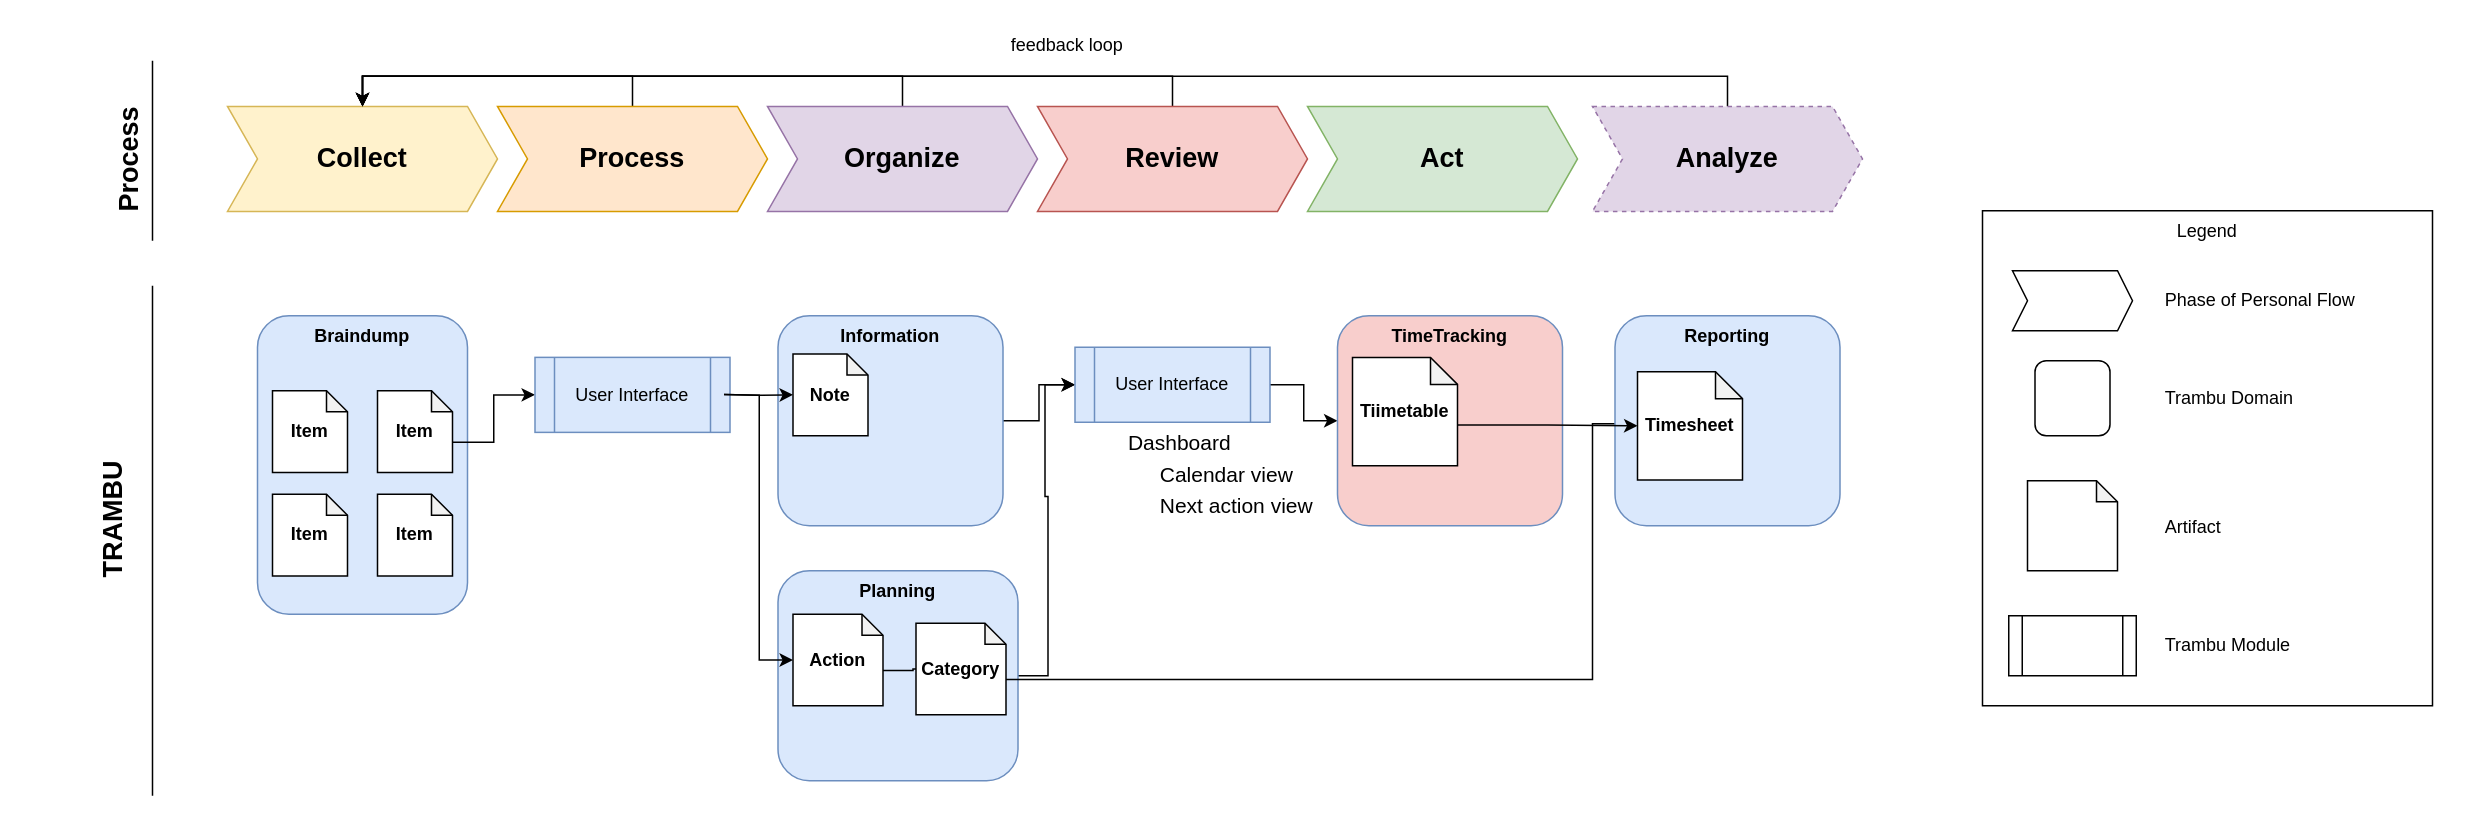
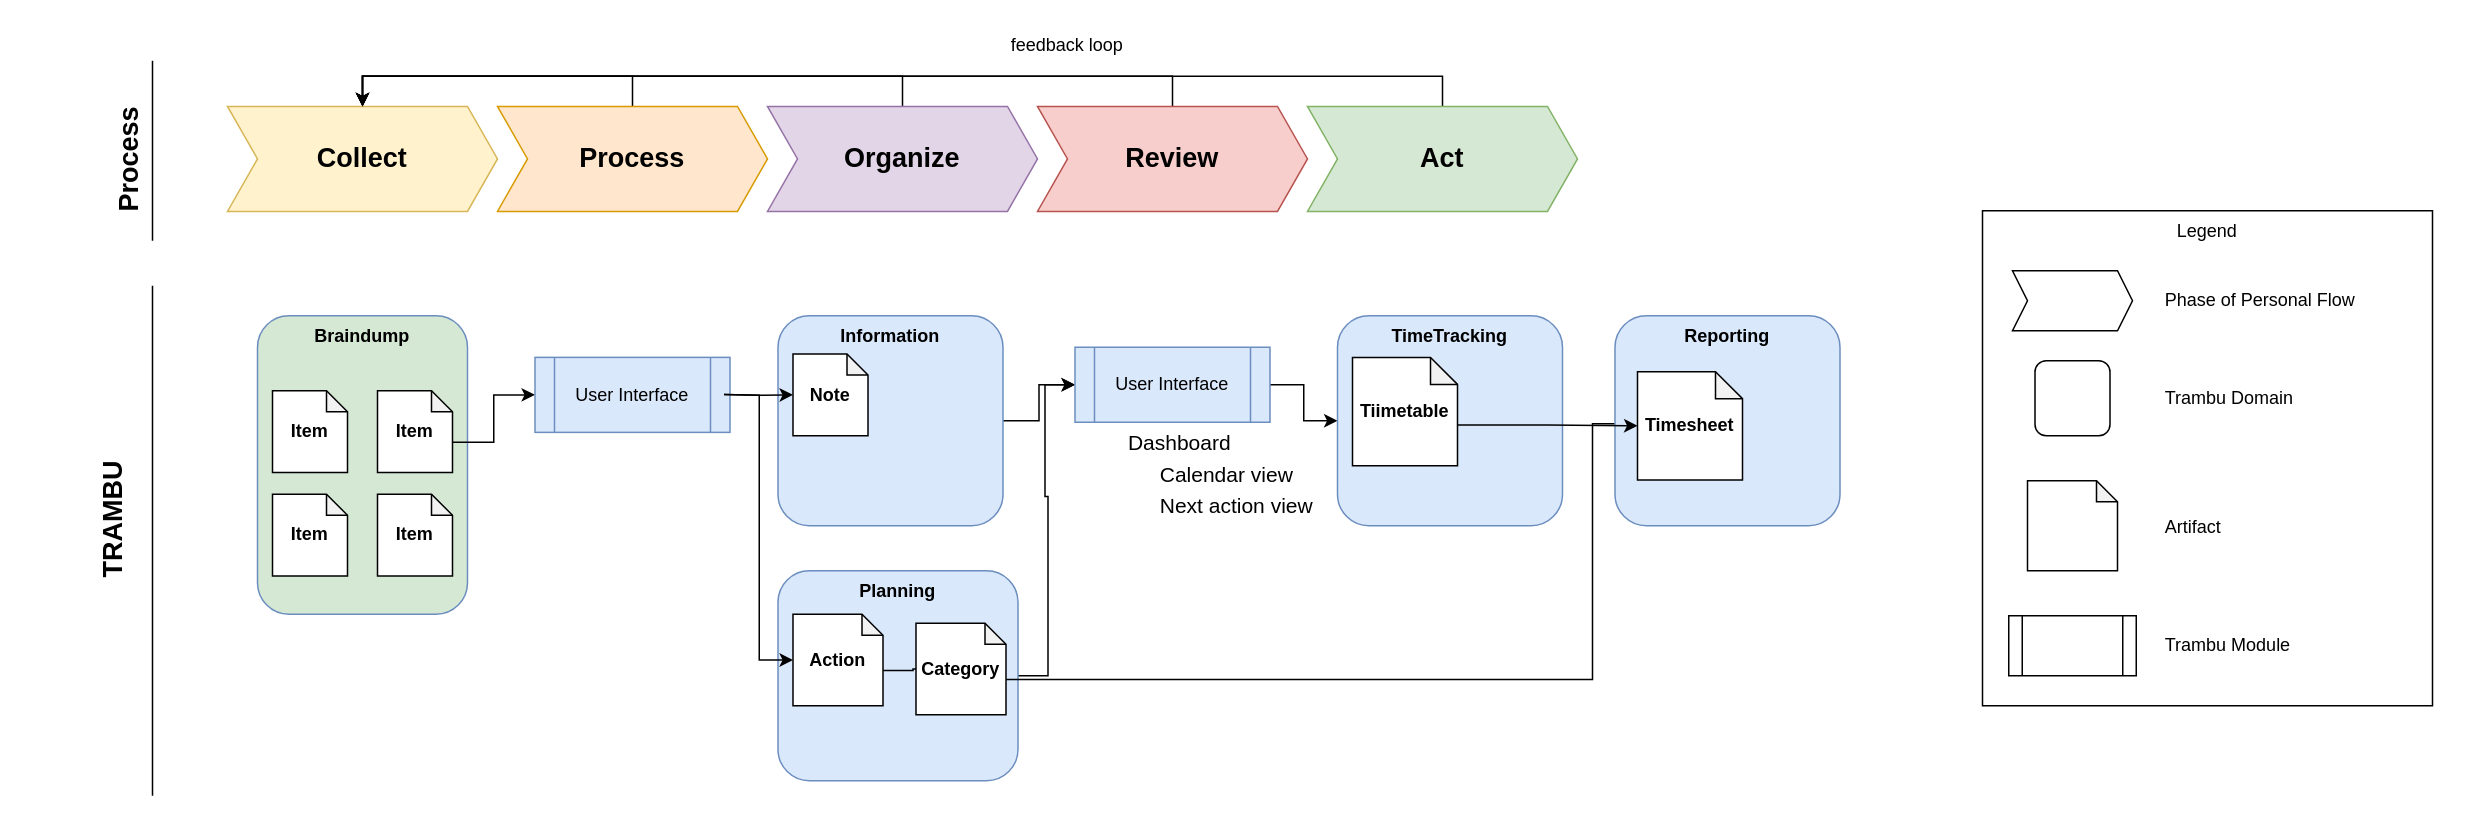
  <mxCell id="0" />
  <mxCell id="1" parent="0" />
  <mxCell id="2" value="Legend" style="rounded=0;whiteSpace=wrap;html=1;verticalAlign=top;" vertex="1" parent="1"><mxGeometry x="1321" y="140" width="300" height="330" as="geometry" /></mxCell>
  <mxCell id="3" value="Collect" style="shape=step;perimeter=stepPerimeter;whiteSpace=wrap;html=1;fixedSize=1;fillColor=#fff2cc;strokeColor=#d6b656;fontStyle=1;fontSize=18;" vertex="1" parent="1"><mxGeometry x="151" y="70.43" width="180" height="70" as="geometry" /></mxCell>
  <mxCell id="4" style="edgeStyle=orthogonalEdgeStyle;rounded=0;orthogonalLoop=1;jettySize=auto;html=1;exitX=0.5;exitY=0;exitDx=0;exitDy=0;entryX=0.5;entryY=0;entryDx=0;entryDy=0;" edge="1" parent="1" source="5" target="3"><mxGeometry relative="1" as="geometry" /></mxCell>
  <mxCell id="5" value="Process" style="shape=step;perimeter=stepPerimeter;whiteSpace=wrap;html=1;fixedSize=1;fillColor=#ffe6cc;strokeColor=#d79b00;fontStyle=1;fontSize=18;" vertex="1" parent="1"><mxGeometry x="331" y="70.43" width="180" height="70" as="geometry" /></mxCell>
  <mxCell id="6" style="edgeStyle=orthogonalEdgeStyle;rounded=0;orthogonalLoop=1;jettySize=auto;html=1;exitX=0.5;exitY=0;exitDx=0;exitDy=0;entryX=0.5;entryY=0;entryDx=0;entryDy=0;" edge="1" parent="1" source="7" target="3"><mxGeometry relative="1" as="geometry" /></mxCell>
  <mxCell id="7" value="Review" style="shape=step;perimeter=stepPerimeter;whiteSpace=wrap;html=1;fixedSize=1;fillColor=#f8cecc;strokeColor=#b85450;fontStyle=1;fontSize=18;" vertex="1" parent="1"><mxGeometry x="691" y="70.43" width="180" height="70" as="geometry" /></mxCell>
+ <mxCell id="8" style="edgeStyle=orthogonalEdgeStyle;rounded=0;orthogonalLoop=1;jettySize=auto;html=1;exitX=0.5;exitY=0;exitDx=0;exitDy=0;entryX=0.5;entryY=0;entryDx=0;entryDy=0;" edge="1" parent="1" source="9" target="3"><mxGeometry relative="1" as="geometry" /></mxCell>
  <mxCell id="9" value="Act" style="shape=step;perimeter=stepPerimeter;whiteSpace=wrap;html=1;fixedSize=1;fillColor=#d5e8d4;strokeColor=#82b366;fontStyle=1;fontSize=18;" vertex="1" parent="1"><mxGeometry x="871" y="70.43" width="180" height="70" as="geometry" /></mxCell>
  <mxCell id="10" style="edgeStyle=orthogonalEdgeStyle;rounded=0;orthogonalLoop=1;jettySize=auto;html=1;exitX=0.5;exitY=0;exitDx=0;exitDy=0;" edge="1" parent="1" source="11"><mxGeometry relative="1" as="geometry"><mxPoint x="241" y="70.43" as="targetPoint" /><Array as="points"><mxPoint x="601" y="50.43" /><mxPoint x="241" y="50.43" /></Array></mxGeometry></mxCell>
  <mxCell id="11" value="Organize" style="shape=step;perimeter=stepPerimeter;whiteSpace=wrap;html=1;fixedSize=1;fillColor=#e1d5e7;strokeColor=#9673a6;fontStyle=1;fontSize=18;" vertex="1" parent="1"><mxGeometry x="511" y="70.43" width="180" height="70" as="geometry" /></mxCell>
- <mxCell id="12" style="edgeStyle=orthogonalEdgeStyle;rounded=0;orthogonalLoop=1;jettySize=auto;html=1;exitX=0.5;exitY=0;exitDx=0;exitDy=0;entryX=0.5;entryY=0;entryDx=0;entryDy=0;" edge="1" parent="1" source="13" target="3"><mxGeometry relative="1" as="geometry" /></mxCell>
- <mxCell id="13" value="Analyze" style="shape=step;perimeter=stepPerimeter;whiteSpace=wrap;html=1;fixedSize=1;fillColor=#e1d5e7;strokeColor=#9673a6;fontStyle=1;fontSize=18;dashed=1;" vertex="1" parent="1"><mxGeometry x="1061" y="70.43" width="180" height="70" as="geometry" /></mxCell>
  <mxCell id="14" value="feedback loop" style="text;html=1;strokeColor=none;fillColor=none;align=center;verticalAlign=middle;whiteSpace=wrap;rounded=0;fontStyle=0" vertex="1" parent="1"><mxGeometry x="651" y="20" width="120" height="20" as="geometry" /></mxCell>
  <mxCell id="15" value="" style="shape=step;perimeter=stepPerimeter;whiteSpace=wrap;html=1;fixedSize=1;fontStyle=1;fontSize=18;size=10;" vertex="1" parent="1"><mxGeometry x="1341" y="180" width="80" height="40" as="geometry" /></mxCell>
  <mxCell id="16" value="Phase of Personal Flow" style="text;html=1;strokeColor=none;fillColor=none;align=left;verticalAlign=middle;whiteSpace=wrap;rounded=0;" vertex="1" parent="1"><mxGeometry x="1441" y="190.43" width="140" height="20" as="geometry" /></mxCell>
  <mxCell id="17" value="" style="rounded=1;whiteSpace=wrap;html=1;verticalAlign=middle;fontStyle=1;" vertex="1" parent="1"><mxGeometry x="1356" y="240" width="50" height="50" as="geometry" /></mxCell>
  <mxCell id="18" value="Trambu Domain" style="text;html=1;strokeColor=none;fillColor=none;align=left;verticalAlign=middle;whiteSpace=wrap;rounded=0;" vertex="1" parent="1"><mxGeometry x="1441" y="255" width="140" height="20" as="geometry" /></mxCell>
  <mxCell id="19" value="" style="shape=note;whiteSpace=wrap;html=1;backgroundOutline=1;darkOpacity=0.05;align=left;size=14;" vertex="1" parent="1"><mxGeometry x="1351" y="320" width="60" height="60" as="geometry" /></mxCell>
  <mxCell id="20" value="Artifact" style="text;html=1;strokeColor=none;fillColor=none;align=left;verticalAlign=middle;whiteSpace=wrap;rounded=0;" vertex="1" parent="1"><mxGeometry x="1441" y="341" width="140" height="20" as="geometry" /></mxCell>
- <mxCell id="21" value="Braindump" style="rounded=1;whiteSpace=wrap;html=1;verticalAlign=top;fontStyle=1;fillColor=#dae8fc;strokeColor=#6c8ebf;" vertex="1" parent="1"><mxGeometry x="171" y="210" width="140" height="199" as="geometry" /></mxCell>
+ <mxCell id="21" value="Braindump" style="rounded=1;whiteSpace=wrap;html=1;verticalAlign=top;fontStyle=1;fillColor=#d5e8d4;strokeColor=#6c8ebf;" vertex="1" parent="1"><mxGeometry x="171" y="210" width="140" height="199" as="geometry" /></mxCell>
  <mxCell id="22" style="edgeStyle=orthogonalEdgeStyle;rounded=0;orthogonalLoop=1;jettySize=auto;html=1;exitX=0;exitY=0;exitDx=50;exitDy=34.25;exitPerimeter=0;entryX=0;entryY=0.5;entryDx=0;entryDy=0;fontSize=18;" edge="1" parent="1" source="23" target="29"><mxGeometry relative="1" as="geometry" /></mxCell>
  <mxCell id="23" value="Item" style="shape=note;whiteSpace=wrap;html=1;backgroundOutline=1;darkOpacity=0.05;align=center;size=14;fontStyle=1" vertex="1" parent="1"><mxGeometry x="251" y="260" width="50" height="54.5" as="geometry" /></mxCell>
  <mxCell id="24" value="Item" style="shape=note;whiteSpace=wrap;html=1;backgroundOutline=1;darkOpacity=0.05;align=center;size=14;fontStyle=1" vertex="1" parent="1"><mxGeometry x="251" y="329" width="50" height="54.5" as="geometry" /></mxCell>
  <mxCell id="25" value="Item" style="shape=note;whiteSpace=wrap;html=1;backgroundOutline=1;darkOpacity=0.05;align=center;size=14;fontStyle=1" vertex="1" parent="1"><mxGeometry x="181" y="329" width="50" height="54.5" as="geometry" /></mxCell>
  <mxCell id="26" value="Item" style="shape=note;whiteSpace=wrap;html=1;backgroundOutline=1;darkOpacity=0.05;align=center;size=14;fontStyle=1" vertex="1" parent="1"><mxGeometry x="181" y="260" width="50" height="54.5" as="geometry" /></mxCell>
  <mxCell id="27" value="" style="shape=process;whiteSpace=wrap;html=1;backgroundOutline=1;align=center;" vertex="1" parent="1"><mxGeometry x="1338.5" y="410" width="85" height="40" as="geometry" /></mxCell>
  <mxCell id="28" value="Trambu Module" style="text;html=1;strokeColor=none;fillColor=none;align=left;verticalAlign=middle;whiteSpace=wrap;rounded=0;" vertex="1" parent="1"><mxGeometry x="1441" y="420" width="140" height="20" as="geometry" /></mxCell>
  <mxCell id="29" value="User Interface" style="shape=process;whiteSpace=wrap;html=1;backgroundOutline=1;align=center;fillColor=#dae8fc;strokeColor=#6c8ebf;" vertex="1" parent="1"><mxGeometry x="356" y="237.75" width="130" height="50" as="geometry" /></mxCell>
  <mxCell id="30" value="Process" style="text;html=1;strokeColor=none;fillColor=none;align=center;verticalAlign=middle;whiteSpace=wrap;rounded=0;fontSize=18;fontStyle=1;rotation=-90;" vertex="1" parent="1"><mxGeometry x="31" y="86" width="110" height="40" as="geometry" /></mxCell>
  <mxCell id="31" value="TRAMBU" style="text;html=1;strokeColor=none;fillColor=none;align=center;verticalAlign=middle;whiteSpace=wrap;rounded=0;fontSize=18;fontStyle=1;rotation=-90;" vertex="1" parent="1"><mxGeometry x="20" y="326" width="110" height="40" as="geometry" /></mxCell>
  <mxCell id="32" value="" style="endArrow=none;html=1;fontSize=18;" edge="1" parent="1"><mxGeometry width="50" height="50" relative="1" as="geometry"><mxPoint x="101" y="160" as="sourcePoint" /><mxPoint x="101" y="40" as="targetPoint" /></mxGeometry></mxCell>
  <mxCell id="33" value="" style="endArrow=none;html=1;fontSize=18;" edge="1" parent="1"><mxGeometry width="50" height="50" relative="1" as="geometry"><mxPoint x="101" y="530" as="sourcePoint" /><mxPoint x="101" y="190" as="targetPoint" /></mxGeometry></mxCell>
  <mxCell id="34" style="edgeStyle=orthogonalEdgeStyle;rounded=0;orthogonalLoop=1;jettySize=auto;html=1;exitX=1;exitY=0.5;exitDx=0;exitDy=0;fontSize=18;" edge="1" parent="1" source="35" target="46"><mxGeometry relative="1" as="geometry" /></mxCell>
  <mxCell id="35" value="Information" style="rounded=1;whiteSpace=wrap;html=1;verticalAlign=top;fontStyle=1;fillColor=#dae8fc;strokeColor=#6c8ebf;" vertex="1" parent="1"><mxGeometry x="518" y="210" width="150" height="140" as="geometry" /></mxCell>
  <mxCell id="36" value="Note" style="shape=note;whiteSpace=wrap;html=1;backgroundOutline=1;darkOpacity=0.05;align=center;size=14;fontStyle=1" vertex="1" parent="1"><mxGeometry x="528" y="235.5" width="50" height="54.5" as="geometry" /></mxCell>
  <mxCell id="37" style="edgeStyle=orthogonalEdgeStyle;rounded=0;orthogonalLoop=1;jettySize=auto;html=1;exitX=1;exitY=0.5;exitDx=0;exitDy=0;entryX=0;entryY=0.5;entryDx=0;entryDy=0;entryPerimeter=0;fontSize=18;" edge="1" parent="1" target="36"><mxGeometry relative="1" as="geometry"><mxPoint x="482" y="262.529" as="sourcePoint" /></mxGeometry></mxCell>
  <mxCell id="38" style="edgeStyle=orthogonalEdgeStyle;rounded=0;orthogonalLoop=1;jettySize=auto;html=1;exitX=1;exitY=0.5;exitDx=0;exitDy=0;entryX=0;entryY=0.5;entryDx=0;entryDy=0;fontSize=18;" edge="1" parent="1" source="39" target="46"><mxGeometry relative="1" as="geometry" /></mxCell>
  <mxCell id="39" value="Planning" style="rounded=1;whiteSpace=wrap;html=1;verticalAlign=top;fontStyle=1;fillColor=#dae8fc;strokeColor=#6c8ebf;" vertex="1" parent="1"><mxGeometry x="518" y="380" width="160" height="140" as="geometry" /></mxCell>
  <mxCell id="40" value="Action" style="shape=note;whiteSpace=wrap;html=1;backgroundOutline=1;darkOpacity=0.05;align=center;size=14;fontStyle=1" vertex="1" parent="1"><mxGeometry x="528" y="409" width="60" height="61" as="geometry" /></mxCell>
  <mxCell id="41" style="edgeStyle=orthogonalEdgeStyle;rounded=0;orthogonalLoop=1;jettySize=auto;html=1;exitX=1;exitY=0.5;exitDx=0;exitDy=0;entryX=0;entryY=0.5;entryDx=0;entryDy=0;entryPerimeter=0;fontSize=18;" edge="1" parent="1" target="40"><mxGeometry relative="1" as="geometry"><mxPoint x="482" y="262.529" as="sourcePoint" /></mxGeometry></mxCell>
  <mxCell id="42" style="edgeStyle=orthogonalEdgeStyle;rounded=0;orthogonalLoop=1;jettySize=auto;html=1;exitX=0;exitY=0;exitDx=60.0;exitDy=37.5;exitPerimeter=0;entryX=0;entryY=0.5;entryDx=0;entryDy=0;entryPerimeter=0;fontSize=14;" edge="1" parent="1" source="43" target="54"><mxGeometry relative="1" as="geometry"><Array as="points"><mxPoint x="670" y="452" /><mxPoint x="1061" y="452" /><mxPoint x="1061" y="282" /></Array></mxGeometry></mxCell>
  <mxCell id="43" value="Category" style="shape=note;whiteSpace=wrap;html=1;backgroundOutline=1;darkOpacity=0.05;align=center;size=14;fontStyle=1" vertex="1" parent="1"><mxGeometry x="610" y="415" width="60" height="61" as="geometry" /></mxCell>
  <mxCell id="44" style="edgeStyle=orthogonalEdgeStyle;rounded=0;orthogonalLoop=1;jettySize=auto;html=1;exitX=0;exitY=0;exitDx=60;exitDy=37.5;exitPerimeter=0;fontSize=18;endArrow=none;" edge="1" parent="1" source="40" target="43"><mxGeometry relative="1" as="geometry" /></mxCell>
  <mxCell id="45" style="edgeStyle=orthogonalEdgeStyle;rounded=0;orthogonalLoop=1;jettySize=auto;html=1;exitX=1;exitY=0.5;exitDx=0;exitDy=0;entryX=0;entryY=0.5;entryDx=0;entryDy=0;fontSize=14;" edge="1" parent="1" source="46" target="50"><mxGeometry relative="1" as="geometry" /></mxCell>
  <mxCell id="46" value="User Interface" style="shape=process;whiteSpace=wrap;html=1;backgroundOutline=1;align=center;fillColor=#dae8fc;strokeColor=#6c8ebf;" vertex="1" parent="1"><mxGeometry x="716" y="231" width="130" height="50" as="geometry" /></mxCell>
  <mxCell id="47" value="Dashboard" style="text;html=1;strokeColor=none;fillColor=none;align=center;verticalAlign=middle;whiteSpace=wrap;rounded=0;fontSize=14;" vertex="1" parent="1"><mxGeometry x="716" y="285" width="140" height="20" as="geometry" /></mxCell>
  <mxCell id="48" value="Calendar view" style="text;html=1;strokeColor=none;fillColor=none;align=left;verticalAlign=middle;whiteSpace=wrap;rounded=0;fontSize=14;" vertex="1" parent="1"><mxGeometry x="771" y="306" width="110" height="20" as="geometry" /></mxCell>
  <mxCell id="49" value="Next action view" style="text;html=1;strokeColor=none;fillColor=none;align=left;verticalAlign=middle;whiteSpace=wrap;rounded=0;fontSize=14;" vertex="1" parent="1"><mxGeometry x="771" y="327" width="140" height="20" as="geometry" /></mxCell>
- <mxCell id="50" value="TimeTracking" style="rounded=1;whiteSpace=wrap;html=1;verticalAlign=top;fontStyle=1;fillColor=#f8cecc;strokeColor=#6c8ebf;" vertex="1" parent="1"><mxGeometry x="891" y="210" width="150" height="140" as="geometry" /></mxCell>
+ <mxCell id="50" value="TimeTracking" style="rounded=1;whiteSpace=wrap;html=1;verticalAlign=top;fontStyle=1;fillColor=#dae8fc;strokeColor=#6c8ebf;" vertex="1" parent="1"><mxGeometry x="891" y="210" width="150" height="140" as="geometry" /></mxCell>
  <mxCell id="51" value="Reporting" style="rounded=1;whiteSpace=wrap;html=1;verticalAlign=top;fontStyle=1;fillColor=#dae8fc;strokeColor=#6c8ebf;" vertex="1" parent="1"><mxGeometry x="1076" y="210" width="150" height="140" as="geometry" /></mxCell>
  <mxCell id="52" style="edgeStyle=orthogonalEdgeStyle;rounded=0;orthogonalLoop=1;jettySize=auto;html=1;exitX=0;exitY=0;exitDx=70;exitDy=45.125;exitPerimeter=0;entryX=0;entryY=0.5;entryDx=0;entryDy=0;entryPerimeter=0;fontSize=14;" edge="1" parent="1" source="53" target="54"><mxGeometry relative="1" as="geometry" /></mxCell>
  <mxCell id="53" value="Tiimetable" style="shape=note;whiteSpace=wrap;html=1;backgroundOutline=1;darkOpacity=0.05;align=center;size=18;fontStyle=1" vertex="1" parent="1"><mxGeometry x="901" y="237.75" width="70" height="72.25" as="geometry" /></mxCell>
  <mxCell id="54" value="Timesheet" style="shape=note;whiteSpace=wrap;html=1;backgroundOutline=1;darkOpacity=0.05;align=center;size=18;fontStyle=1" vertex="1" parent="1"><mxGeometry x="1091" y="247.25" width="70" height="72.25" as="geometry" /></mxCell>
